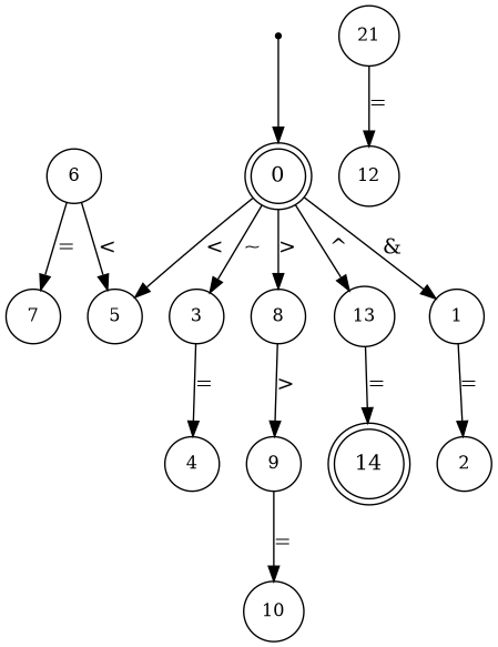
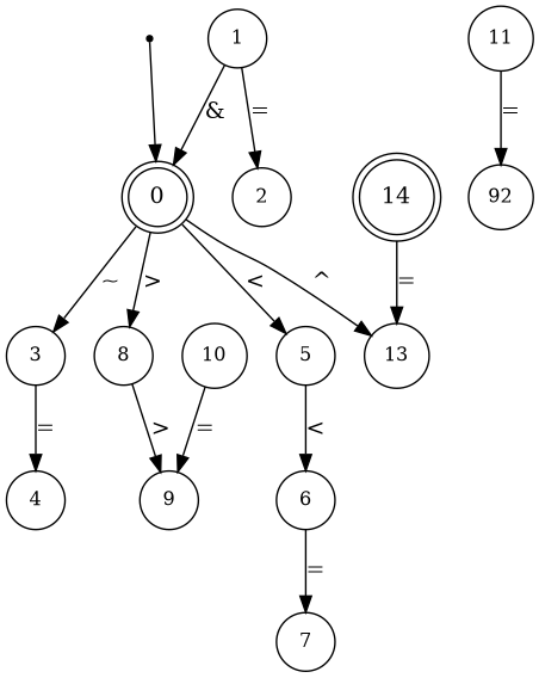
  digraph {
    rankdir=TB
    node [fontsize=12 shape=circle]
    n1 [fontsize=14 label=0 shape=doublecircle]
    n2 [label=1]
    n3 [label=3]
    n4 [label=5]
    n5 [label=8]
    n6 [label=13]
    n7 [label=2]
    n8 [label=4]
    n9 [label=6]
    n10 [label=9]
-   n11 [label=21]
-   n12 [label=12]
+   n11 [label=11]
+   n12 [label=92]
    n13 [fontsize=14 label=14 shape=doublecircle]
    n14 [label=7]
    n15 [label=10]
    n16 [fontsize=14 label=14 shape=point]
-   n1 -> n2 [label="&"]
+   n2 -> n1 [label="&"]
    n1 -> n3 [label="~"]
    n1 -> n4 [label="<"]
    n1 -> n5 [label=">"]
    n1 -> n6 [label="^"]
    n2 -> n7 [label="="]
    n3 -> n8 [label="="]
-   n9 -> n4 [label="<"]
+   n4 -> n9 [label="<"]
    n5 -> n10 [label=">"]
-   n6 -> n13 [label="="]
+   n13 -> n6 [label="="]
    n9 -> n14 [label="="]
-   n10 -> n15 [label="="]
+   n15 -> n10 [label="="]
    n11 -> n12 [label="="]
    n16 -> n1
  }
